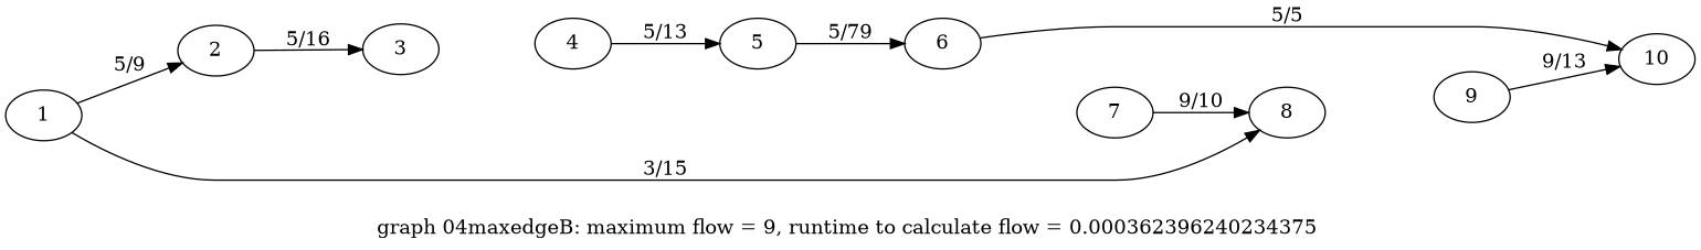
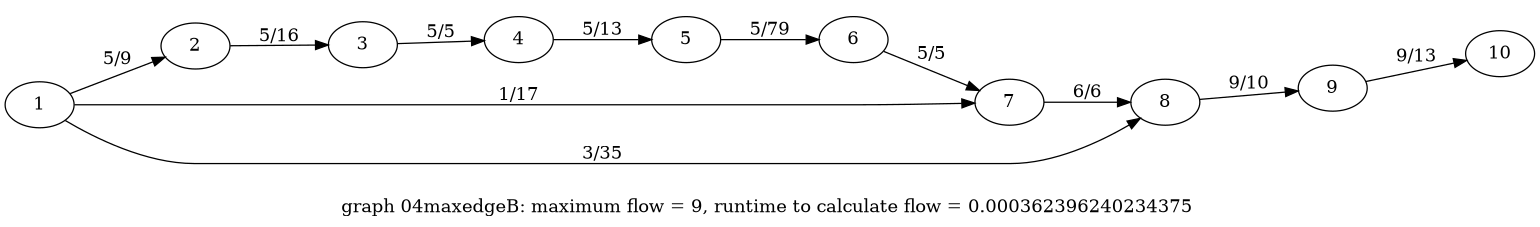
  digraph {
    label="graph 04maxedgeB: maximum flow = 9, runtime to calculate flow = 0.000362396240234375 "
    rankdir=LR
    1
    2
    7
    8
    3
    9
    4
    5
    6
    10
    1 -> 2 [label=" 5/9 "]
-   1 -> 8 [label=" 3/15 "]
+   1 -> 7 [label=" 1/17 "]
+   1 -> 8 [label=" 3/35 "]
    2 -> 3 [label=" 5/16 "]
-   7 -> 8 [label=" 9/10 "]
+   7 -> 8 [label=" 6/6 "]
+   8 -> 9 [label=" 9/10 "]
+   3 -> 4 [label=" 5/5 "]
    9 -> 10 [label=" 9/13 "]
    4 -> 5 [label=" 5/13 "]
    5 -> 6 [label=" 5/79 "]
-   6 -> 10 [label=" 5/5 "]
+   6 -> 7 [label=" 5/5 "]
  }
